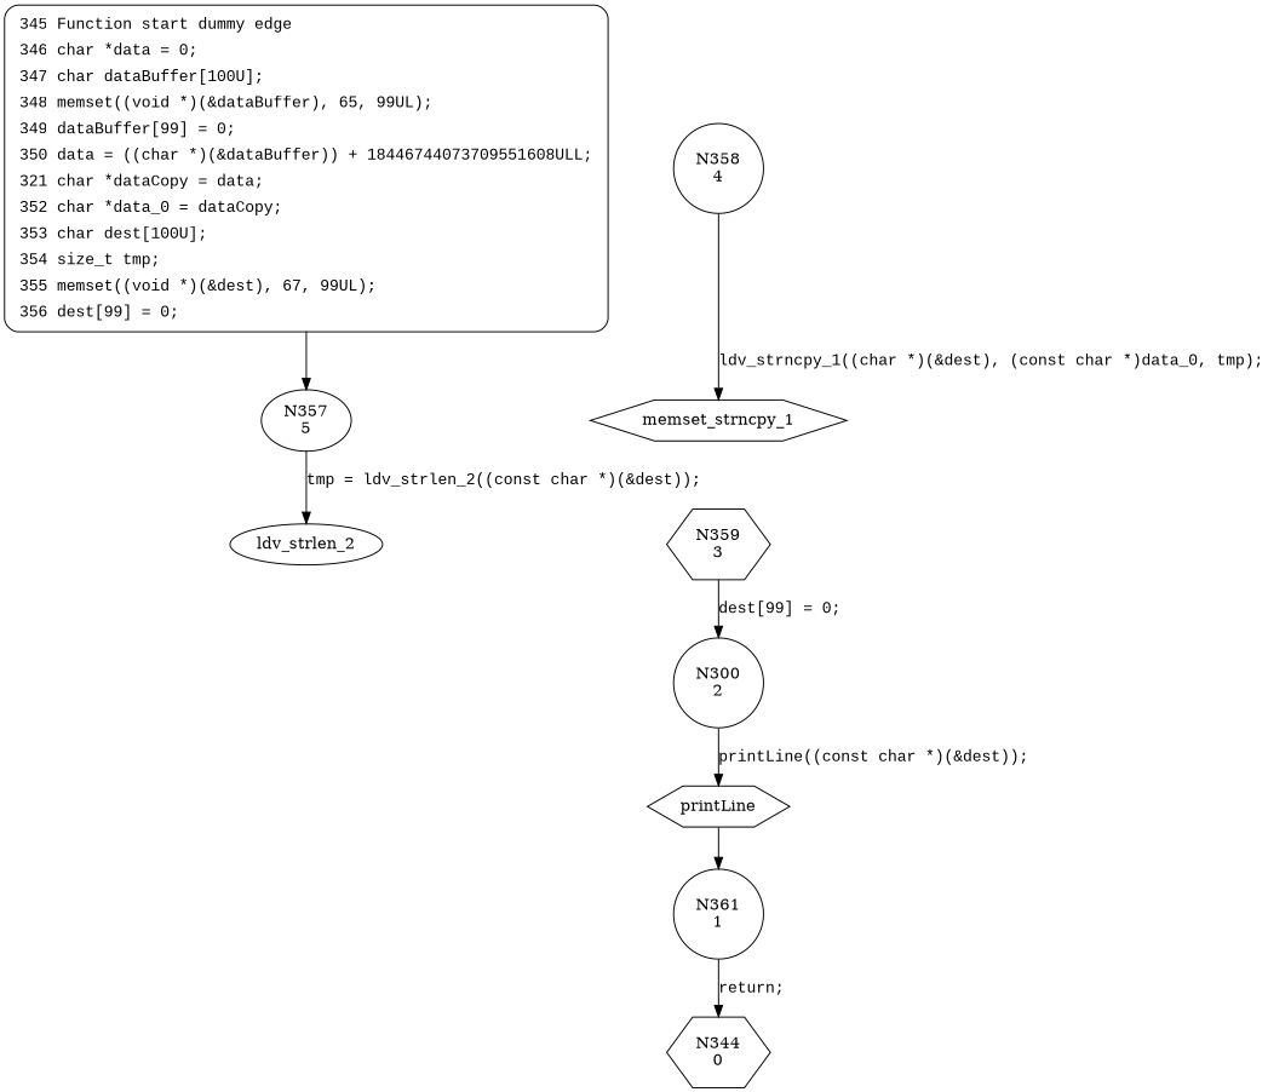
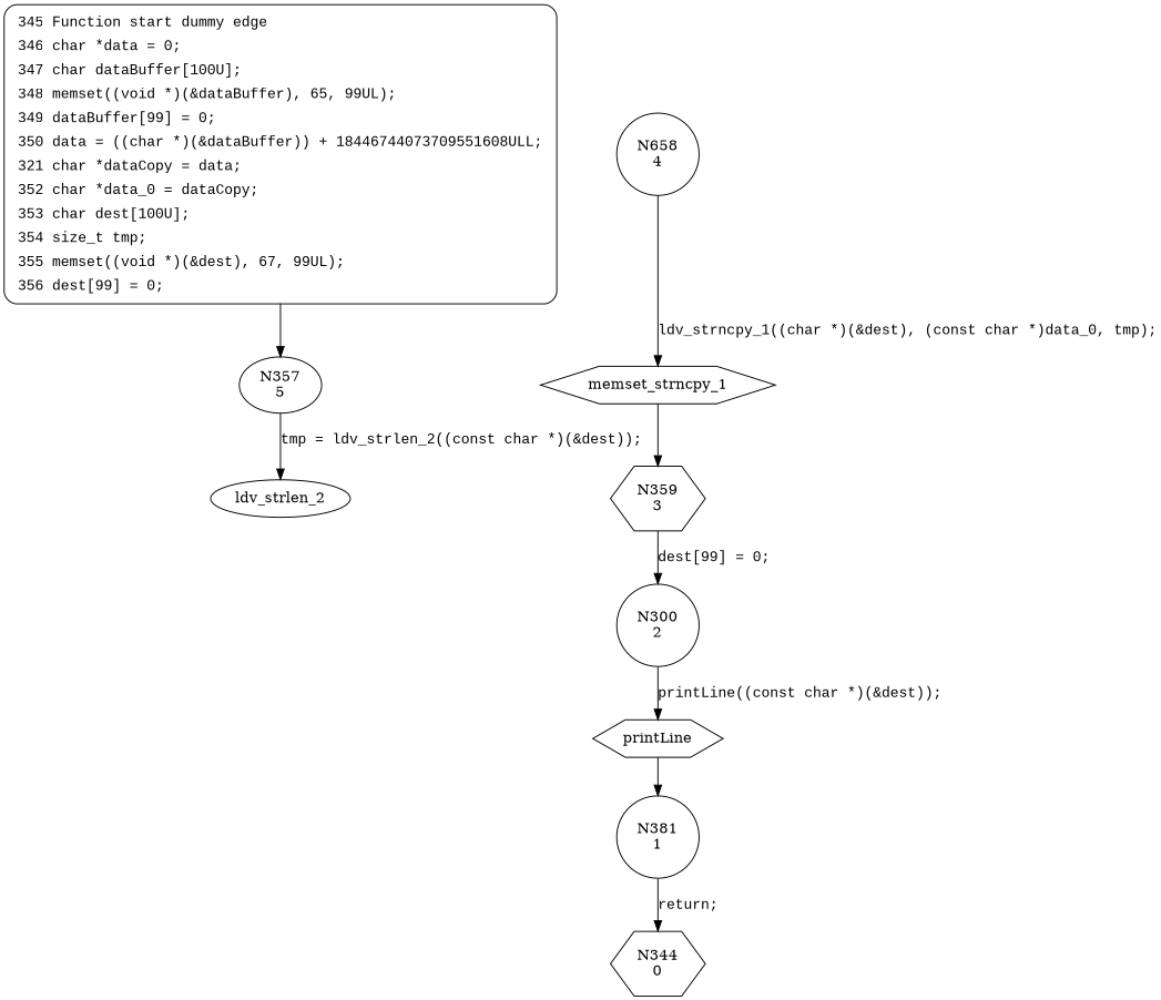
  digraph {
    node [shape=hexagon]
    edge [fontname="Courier New"]
    n1 [label="N357\n5" shape=ellipse]
    n2 [label=ldv_strlen_2 shape=ellipse]
-   n3 [label="N358\n4" shape=circle]
+   n3 [label="N658\n4" shape=circle]
    n4 [label=memset_strncpy_1]
    n5 [label="N359\n3"]
    n6 [label="N300\n2" shape=circle]
    n7 [label=printLine]
-   n8 [label="N361\n1" shape=circle]
+   n8 [label="N381\n1" shape=circle]
    n9 [label="N344\n0"]
    n10 [fillcolor=white fontname="Courier New" label=<<table border="0" cellborder="0" cellpadding="3" bgcolor="white"><tr><td align="right">345</td><td align="left">Function start dummy edge</td></tr><tr><td align="right">346</td><td align="left">char *data = 0;</td></tr><tr><td align="right">347</td><td align="left">char dataBuffer[100U];</td></tr><tr><td align="right">348</td><td align="left">memset((void *)(&amp;dataBuffer), 65, 99UL);</td></tr><tr><td align="right">349</td><td align="left">dataBuffer[99] = 0;</td></tr><tr><td align="right">350</td><td align="left">data = ((char *)(&amp;dataBuffer)) + 18446744073709551608ULL;</td></tr><tr><td align="right">321</td><td align="left">char *dataCopy = data;</td></tr><tr><td align="right">352</td><td align="left">char *data_0 = dataCopy;</td></tr><tr><td align="right">353</td><td align="left">char dest[100U];</td></tr><tr><td align="right">354</td><td align="left">size_t tmp;</td></tr><tr><td align="right">355</td><td align="left">memset((void *)(&amp;dest), 67, 99UL);</td></tr><tr><td align="right">356</td><td align="left">dest[99] = 0;</td></tr></table>> penwidth=1 shape=Mrecord style="filled,bold"]
    n1 -> n2 [label="tmp = ldv_strlen_2((const char *)(&dest));"]
    n3 -> n4 [label="ldv_strncpy_1((char *)(&dest), (const char *)data_0, tmp);"]
+   n4 -> n5
    n5 -> n6 [label="dest[99] = 0;"]
    n6 -> n7 [label="printLine((const char *)(&dest));"]
    n7 -> n8
    n8 -> n9 [label="return;"]
    n10 -> n1 [fontname=""]
  }
